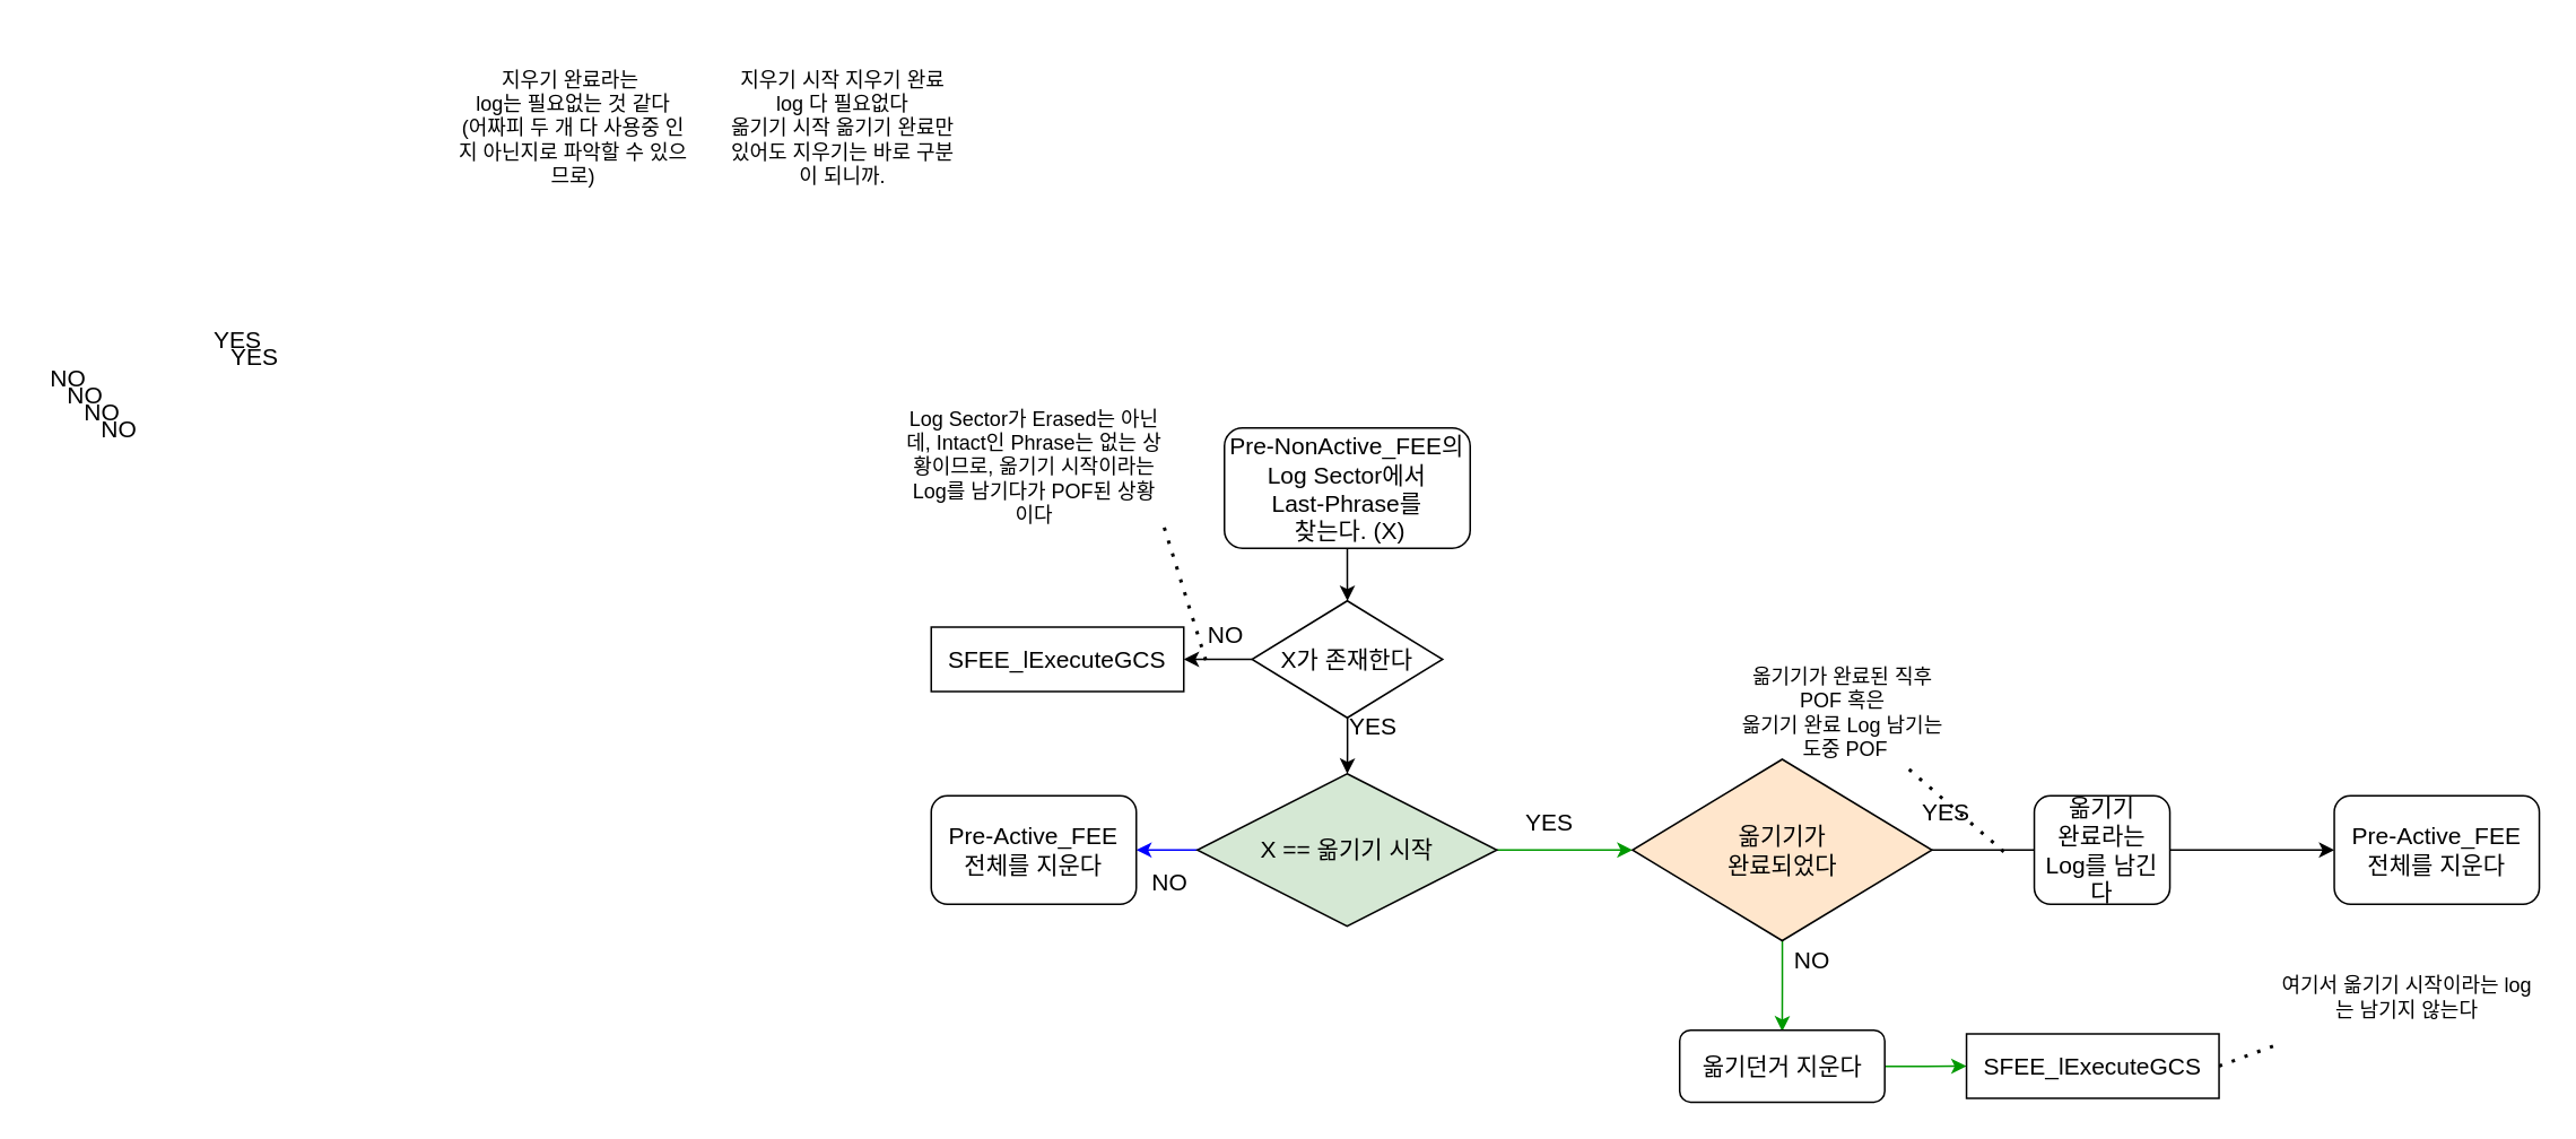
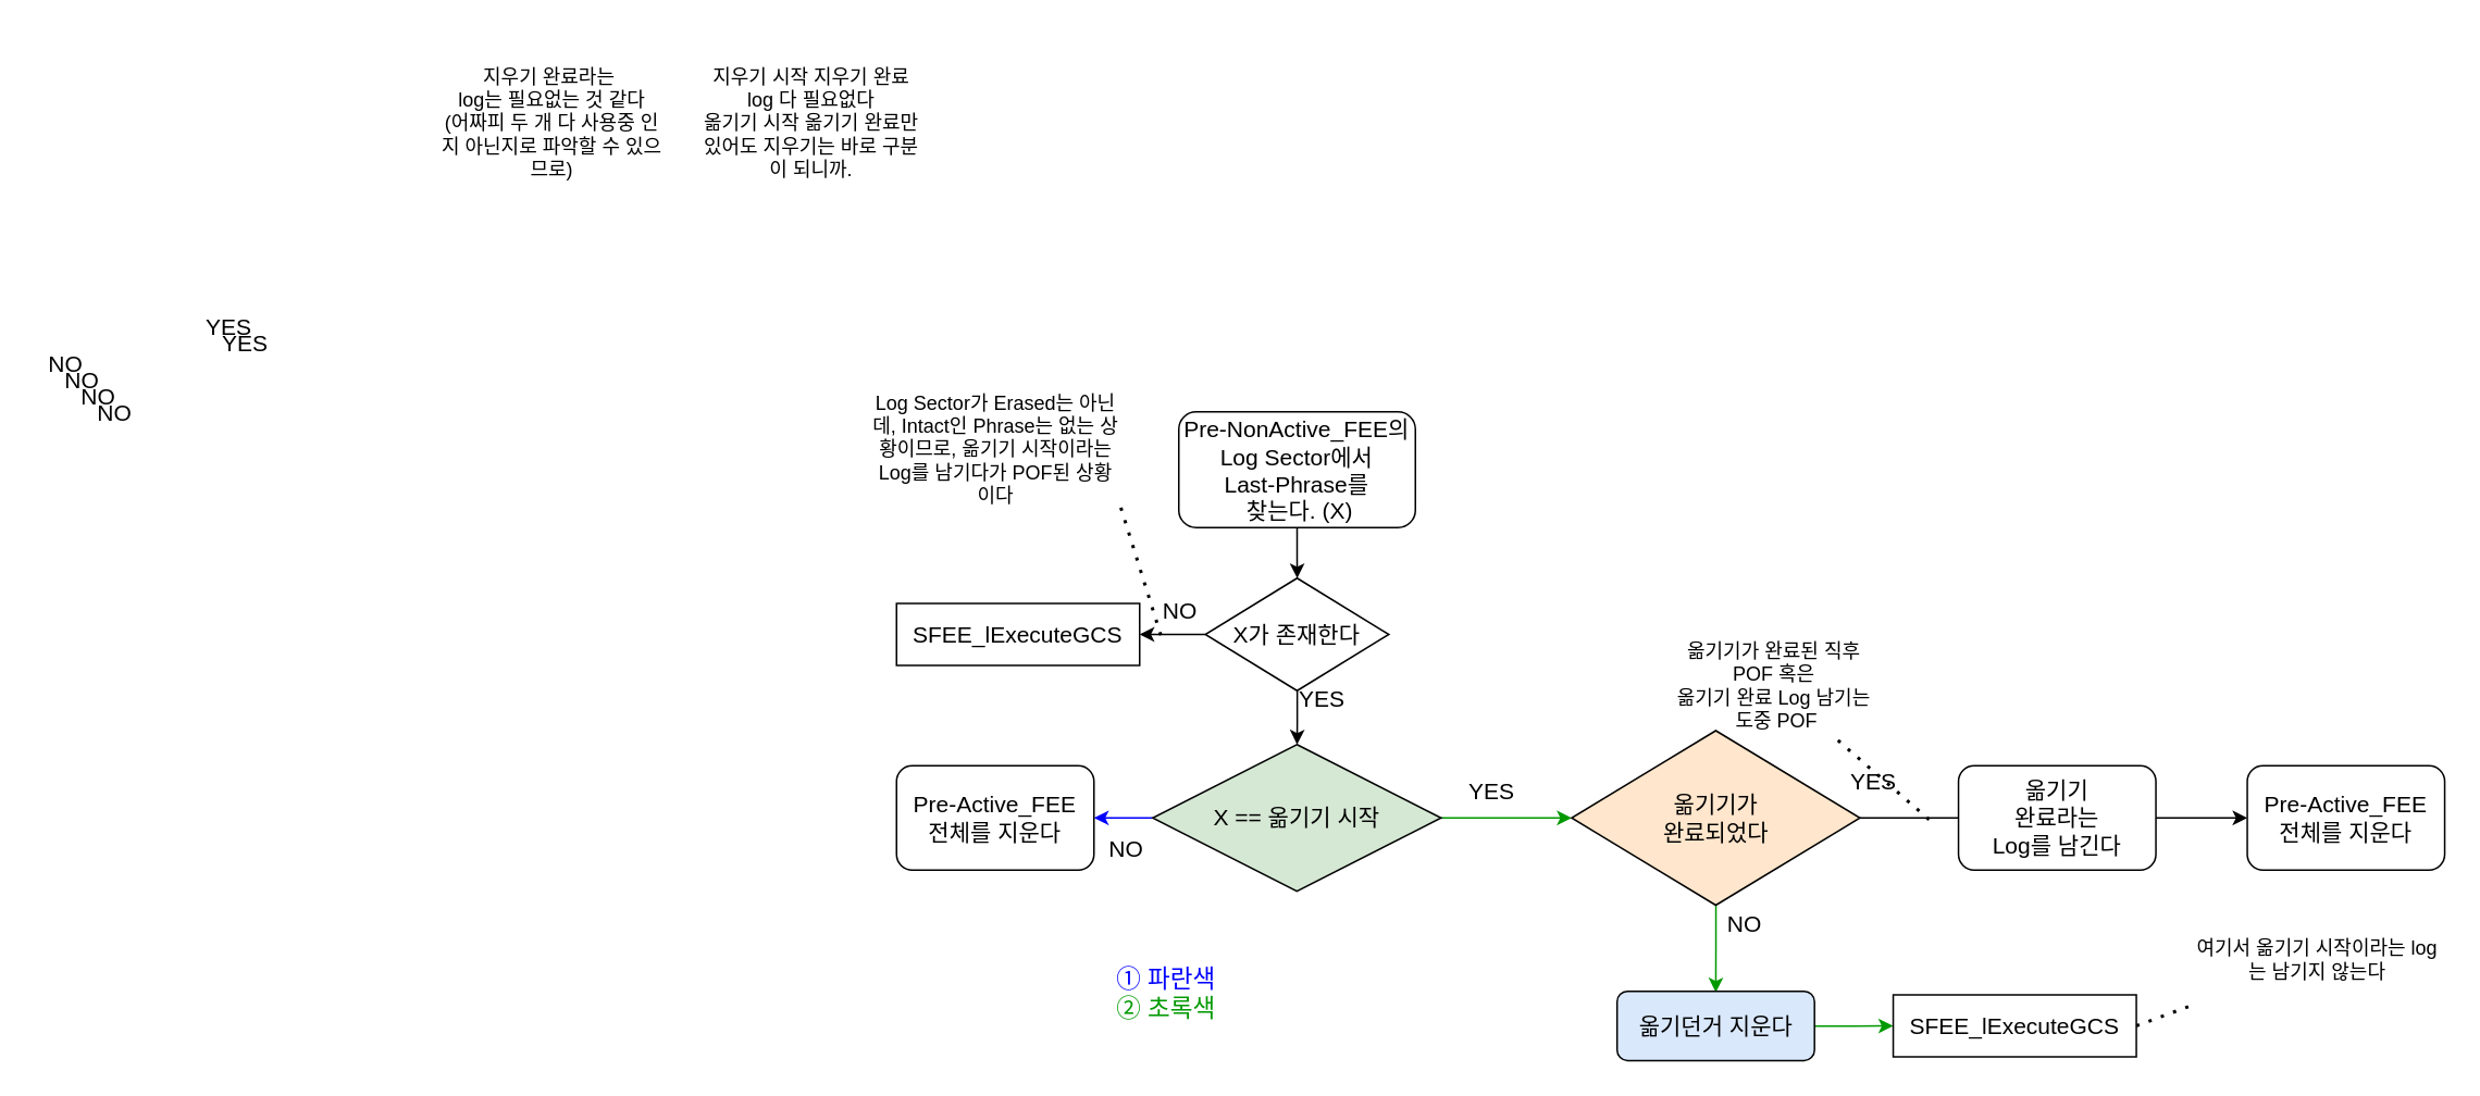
  <mxCell id="0" />
  <mxCell id="1" parent="0" />
  <mxCell id="2" value="" style="edgeStyle=orthogonalEdgeStyle;rounded=0;orthogonalLoop=1;jettySize=auto;html=1;" parent="1" source="3" target="6" edge="1"><mxGeometry relative="1" as="geometry" /></mxCell>
  <mxCell id="3" value="&lt;font style=&quot;font-size: 14px&quot;&gt;Pre-NonActive_FEE의 Log Sector에서 &lt;br&gt;Last-Phrase를&lt;br&gt;&amp;nbsp;찾는다. (X)&lt;/font&gt;" style="rounded=1;whiteSpace=wrap;html=1;" parent="1" vertex="1"><mxGeometry x="722" y="252" width="145" height="71" as="geometry" /></mxCell>
  <mxCell id="4" value="" style="edgeStyle=orthogonalEdgeStyle;rounded=0;orthogonalLoop=1;jettySize=auto;html=1;" parent="1" source="6" target="7" edge="1"><mxGeometry relative="1" as="geometry" /></mxCell>
  <mxCell id="5" value="" style="edgeStyle=orthogonalEdgeStyle;rounded=0;orthogonalLoop=1;jettySize=auto;html=1;" parent="1" source="6" edge="1"><mxGeometry relative="1" as="geometry"><mxPoint x="794.5" y="456.003" as="targetPoint" /></mxGeometry></mxCell>
  <mxCell id="6" value="&lt;font style=&quot;font-size: 14px&quot;&gt;X가 존재한다&lt;/font&gt;" style="rhombus;whiteSpace=wrap;html=1;" parent="1" vertex="1"><mxGeometry x="738.25" y="354" width="112.5" height="69" as="geometry" /></mxCell>
  <mxCell id="7" value="&lt;font style=&quot;font-size: 14px&quot;&gt;SFEE_lExecuteGCS&lt;/font&gt;" style="rounded=0;whiteSpace=wrap;html=1;" parent="1" vertex="1"><mxGeometry x="549" y="369.5" width="149" height="38" as="geometry" /></mxCell>
  <mxCell id="8" value="&lt;font style=&quot;font-size: 14px&quot;&gt;NO&lt;/font&gt;" style="text;html=1;strokeColor=none;fillColor=none;align=center;verticalAlign=middle;whiteSpace=wrap;rounded=0;" parent="1" vertex="1"><mxGeometry x="703" y="364" width="40" height="20" as="geometry" /></mxCell>
  <mxCell id="9" value="" style="edgeStyle=orthogonalEdgeStyle;rounded=0;orthogonalLoop=1;jettySize=auto;html=1;strokeColor=#009900;" parent="1" source="11" target="20" edge="1"><mxGeometry relative="1" as="geometry" /></mxCell>
  <mxCell id="10" value="" style="edgeStyle=orthogonalEdgeStyle;rounded=0;orthogonalLoop=1;jettySize=auto;html=1;strokeColor=#0000FF;" edge="1" parent="1" source="11" target="40"><mxGeometry relative="1" as="geometry" /></mxCell>
  <mxCell id="11" value="&lt;font style=&quot;font-size: 14px&quot;&gt;X == 옮기기 시작&lt;/font&gt;" style="rhombus;whiteSpace=wrap;html=1;fillColor=#d5e8d4;" parent="1" vertex="1"><mxGeometry x="706" y="456" width="176.75" height="90" as="geometry" /></mxCell>
  <mxCell id="12" value="&lt;font style=&quot;font-size: 14px&quot;&gt;NO&lt;/font&gt;" style="text;html=1;strokeColor=none;fillColor=none;align=center;verticalAlign=middle;whiteSpace=wrap;rounded=0;" parent="1" vertex="1"><mxGeometry x="20" y="213" width="40" height="20" as="geometry" /></mxCell>
  <mxCell id="13" value="" style="endArrow=none;dashed=1;html=1;dashPattern=1 3;strokeWidth=2;" parent="1" edge="1"><mxGeometry width="50" height="50" relative="1" as="geometry"><mxPoint x="711" y="389" as="sourcePoint" /><mxPoint x="685" y="306" as="targetPoint" /></mxGeometry></mxCell>
  <mxCell id="14" value="Log Sector가 Erased는 아닌데, Intact인 Phrase는 없는 상황이므로, 옮기기 시작이라는 Log를 남기다가 POF된 상황이다" style="text;html=1;strokeColor=none;fillColor=none;align=center;verticalAlign=middle;whiteSpace=wrap;rounded=0;" parent="1" vertex="1"><mxGeometry x="532" y="243" width="156" height="63" as="geometry" /></mxCell>
  <mxCell id="15" value="&lt;span style=&quot;font-size: 14px&quot;&gt;YES&lt;/span&gt;" style="text;html=1;strokeColor=none;fillColor=none;align=center;verticalAlign=middle;whiteSpace=wrap;rounded=0;" parent="1" vertex="1"><mxGeometry x="120" y="190" width="40" height="20" as="geometry" /></mxCell>
  <mxCell id="16" value="&lt;span style=&quot;font-size: 14px&quot;&gt;YES&lt;/span&gt;" style="text;html=1;strokeColor=none;fillColor=none;align=center;verticalAlign=middle;whiteSpace=wrap;rounded=0;" parent="1" vertex="1"><mxGeometry x="893.87" y="475" width="40" height="20" as="geometry" /></mxCell>
  <mxCell id="17" value="&lt;span style=&quot;font-size: 14px&quot;&gt;YES&lt;/span&gt;" style="text;html=1;strokeColor=none;fillColor=none;align=center;verticalAlign=middle;whiteSpace=wrap;rounded=0;" parent="1" vertex="1"><mxGeometry x="790" y="418" width="40" height="20" as="geometry" /></mxCell>
  <mxCell id="18" style="edgeStyle=orthogonalEdgeStyle;rounded=0;orthogonalLoop=1;jettySize=auto;html=1;strokeColor=#009900;" parent="1" source="20" edge="1"><mxGeometry relative="1" as="geometry"><mxPoint x="1051.125" y="608" as="targetPoint" /></mxGeometry></mxCell>
  <mxCell id="19" value="" style="edgeStyle=orthogonalEdgeStyle;rounded=0;orthogonalLoop=1;jettySize=auto;html=1;endArrow=none;" parent="1" source="20" target="23" edge="1"><mxGeometry relative="1" as="geometry" /></mxCell>
  <mxCell id="20" value="&lt;span style=&quot;font-size: 14px&quot;&gt;옮기기가&lt;br&gt;완료되었다&lt;br&gt;&lt;/span&gt;" style="rhombus;whiteSpace=wrap;html=1;fillColor=#ffe6cc;" parent="1" vertex="1"><mxGeometry x="962.75" y="447.5" width="176.75" height="107" as="geometry" /></mxCell>
  <mxCell id="21" value="&lt;span style=&quot;font-size: 14px&quot;&gt;YES&lt;/span&gt;" style="text;html=1;strokeColor=none;fillColor=none;align=center;verticalAlign=middle;whiteSpace=wrap;rounded=0;" parent="1" vertex="1"><mxGeometry x="1127.87" y="469" width="40" height="20" as="geometry" /></mxCell>
  <mxCell id="22" value="" style="edgeStyle=orthogonalEdgeStyle;rounded=0;orthogonalLoop=1;jettySize=auto;html=1;" parent="1" source="23" target="31" edge="1"><mxGeometry relative="1" as="geometry" /></mxCell>
- <mxCell id="23" value="&lt;span style=&quot;font-size: 14px&quot;&gt;옮기기&lt;br&gt;완료라는&lt;br&gt;Log를 남긴다&lt;br&gt;&lt;/span&gt;" style="rounded=1;whiteSpace=wrap;html=1;" parent="1" vertex="1"><mxGeometry x="1199.87" y="469" width="80" height="64" as="geometry" /></mxCell>
+ <mxCell id="23" value="&lt;span style=&quot;font-size: 14px&quot;&gt;옮기기&lt;br&gt;완료라는&lt;br&gt;Log를 남긴다&lt;br&gt;&lt;/span&gt;" style="rounded=1;whiteSpace=wrap;html=1;" parent="1" vertex="1"><mxGeometry x="1199.87" y="469" width="121" height="64" as="geometry" /></mxCell>
  <mxCell id="24" value="옮기기가 완료된 직후&lt;br&gt;POF 혹은&lt;br&gt;옮기기 완료 Log 남기는&lt;br&gt;&amp;nbsp;도중 POF" style="text;html=1;strokeColor=none;fillColor=none;align=center;verticalAlign=middle;whiteSpace=wrap;rounded=0;" parent="1" vertex="1"><mxGeometry x="1008.87" y="388" width="156" height="63" as="geometry" /></mxCell>
  <mxCell id="25" value="&lt;font style=&quot;font-size: 14px&quot;&gt;NO&lt;/font&gt;" style="text;html=1;strokeColor=none;fillColor=none;align=center;verticalAlign=middle;whiteSpace=wrap;rounded=0;" parent="1" vertex="1"><mxGeometry x="670" y="510" width="40" height="20" as="geometry" /></mxCell>
  <mxCell id="26" value="&lt;font style=&quot;font-size: 14px&quot;&gt;NO&lt;/font&gt;" style="text;html=1;strokeColor=none;fillColor=none;align=center;verticalAlign=middle;whiteSpace=wrap;rounded=0;" parent="1" vertex="1"><mxGeometry x="1048.87" y="556" width="40" height="20" as="geometry" /></mxCell>
  <mxCell id="27" value="지우기 완료라는&amp;nbsp;&lt;br&gt;log는 필요없는 것 같다&lt;br&gt;(어짜피 두 개 다 사용중 인지 아닌지로 파악할 수 있으므로)" style="text;html=1;strokeColor=none;fillColor=none;align=center;verticalAlign=middle;whiteSpace=wrap;rounded=0;" parent="1" vertex="1"><mxGeometry x="268.38" y="20" width="140" height="110" as="geometry" /></mxCell>
  <mxCell id="28" value="" style="endArrow=none;dashed=1;html=1;dashPattern=1 3;strokeWidth=2;exitX=1;exitY=0.5;exitDx=0;exitDy=0;" parent="1" edge="1" target="29" source="35"><mxGeometry width="50" height="50" relative="1" as="geometry"><mxPoint x="1316.87" y="724" as="sourcePoint" /><mxPoint x="1366.87" y="674" as="targetPoint" /></mxGeometry></mxCell>
  <mxCell id="29" value="여기서 옮기기 시작이라는 log는 남기지 않는다" style="text;html=1;strokeColor=none;fillColor=none;align=center;verticalAlign=middle;whiteSpace=wrap;rounded=0;" parent="1" vertex="1"><mxGeometry x="1341.87" y="556" width="156" height="63" as="geometry" /></mxCell>
  <mxCell id="30" value="지우기 시작 지우기 완료 log 다 필요없다&lt;br&gt;옮기기 시작 옮기기 완료만 있어도 지우기는 바로 구분이 되니까." style="text;html=1;strokeColor=none;fillColor=none;align=center;verticalAlign=middle;whiteSpace=wrap;rounded=0;" parent="1" vertex="1"><mxGeometry x="426.75" y="20" width="140" height="110" as="geometry" /></mxCell>
  <mxCell id="31" value="&lt;span style=&quot;font-size: 14px&quot;&gt;Pre-Active_FEE&lt;br&gt;전체를 지운다&lt;br&gt;&lt;/span&gt;" style="rounded=1;whiteSpace=wrap;html=1;" parent="1" vertex="1"><mxGeometry x="1376.87" y="469" width="121" height="64" as="geometry" /></mxCell>
  <mxCell id="32" value="" style="endArrow=none;dashed=1;html=1;dashPattern=1 3;strokeWidth=2;" parent="1" target="24" edge="1"><mxGeometry width="50" height="50" relative="1" as="geometry"><mxPoint x="1181.87" y="502" as="sourcePoint" /><mxPoint x="1181.87" y="407" as="targetPoint" /></mxGeometry></mxCell>
  <mxCell id="33" value="" style="edgeStyle=orthogonalEdgeStyle;rounded=0;orthogonalLoop=1;jettySize=auto;html=1;strokeColor=#009900;" edge="1" parent="1" source="34" target="35"><mxGeometry relative="1" as="geometry" /></mxCell>
- <mxCell id="34" value="&lt;span style=&quot;font-size: 14px&quot;&gt;옮기던거 지운다&lt;br&gt;&lt;/span&gt;" style="rounded=1;whiteSpace=wrap;html=1;" vertex="1" parent="1"><mxGeometry x="990.63" y="607.25" width="121" height="42.5" as="geometry" /></mxCell>
+ <mxCell id="34" value="&lt;span style=&quot;font-size: 14px&quot;&gt;옮기던거 지운다&lt;br&gt;&lt;/span&gt;" style="rounded=1;whiteSpace=wrap;html=1;fillColor=#dae8fc;" vertex="1" parent="1"><mxGeometry x="990.63" y="607.25" width="121" height="42.5" as="geometry" /></mxCell>
  <mxCell id="35" value="&lt;font style=&quot;font-size: 14px&quot;&gt;SFEE_lExecuteGCS&lt;/font&gt;" style="rounded=0;whiteSpace=wrap;html=1;" vertex="1" parent="1"><mxGeometry x="1159.87" y="609.5" width="149" height="38" as="geometry" /></mxCell>
  <mxCell id="36" value="&lt;span style=&quot;font-size: 14px&quot;&gt;YES&lt;/span&gt;" style="text;html=1;strokeColor=none;fillColor=none;align=center;verticalAlign=middle;whiteSpace=wrap;rounded=0;" vertex="1" parent="1"><mxGeometry x="130" y="200" width="40" height="20" as="geometry" /></mxCell>
  <mxCell id="37" value="&lt;font style=&quot;font-size: 14px&quot;&gt;NO&lt;/font&gt;" style="text;html=1;strokeColor=none;fillColor=none;align=center;verticalAlign=middle;whiteSpace=wrap;rounded=0;" vertex="1" parent="1"><mxGeometry x="30" y="223" width="40" height="20" as="geometry" /></mxCell>
  <mxCell id="38" value="&lt;font style=&quot;font-size: 14px&quot;&gt;NO&lt;/font&gt;" style="text;html=1;strokeColor=none;fillColor=none;align=center;verticalAlign=middle;whiteSpace=wrap;rounded=0;" vertex="1" parent="1"><mxGeometry x="40" y="233" width="40" height="20" as="geometry" /></mxCell>
  <mxCell id="39" value="&lt;font style=&quot;font-size: 14px&quot;&gt;NO&lt;/font&gt;" style="text;html=1;strokeColor=none;fillColor=none;align=center;verticalAlign=middle;whiteSpace=wrap;rounded=0;" vertex="1" parent="1"><mxGeometry x="50" y="243" width="40" height="20" as="geometry" /></mxCell>
  <mxCell id="40" value="&lt;span style=&quot;font-size: 14px&quot;&gt;Pre-Active_FEE&lt;br&gt;전체를 지운다&lt;br&gt;&lt;/span&gt;" style="rounded=1;whiteSpace=wrap;html=1;" vertex="1" parent="1"><mxGeometry x="549" y="469" width="121" height="64" as="geometry" /></mxCell>
+ <mxCell id="41" value="&lt;font style=&quot;font-size: 15px&quot;&gt;&lt;font color=&quot;#0000ff&quot; style=&quot;font-size: 15px&quot;&gt;① 파란색&lt;/font&gt;&lt;br&gt;&lt;font color=&quot;#009900&quot; style=&quot;font-size: 15px&quot;&gt;② 초록색&lt;/font&gt;&lt;/font&gt;" style="text;html=1;strokeColor=none;fillColor=none;align=center;verticalAlign=middle;whiteSpace=wrap;rounded=0;" vertex="1" parent="1"><mxGeometry x="657" y="567.75" width="115" height="79.75" as="geometry" /></mxCell>
